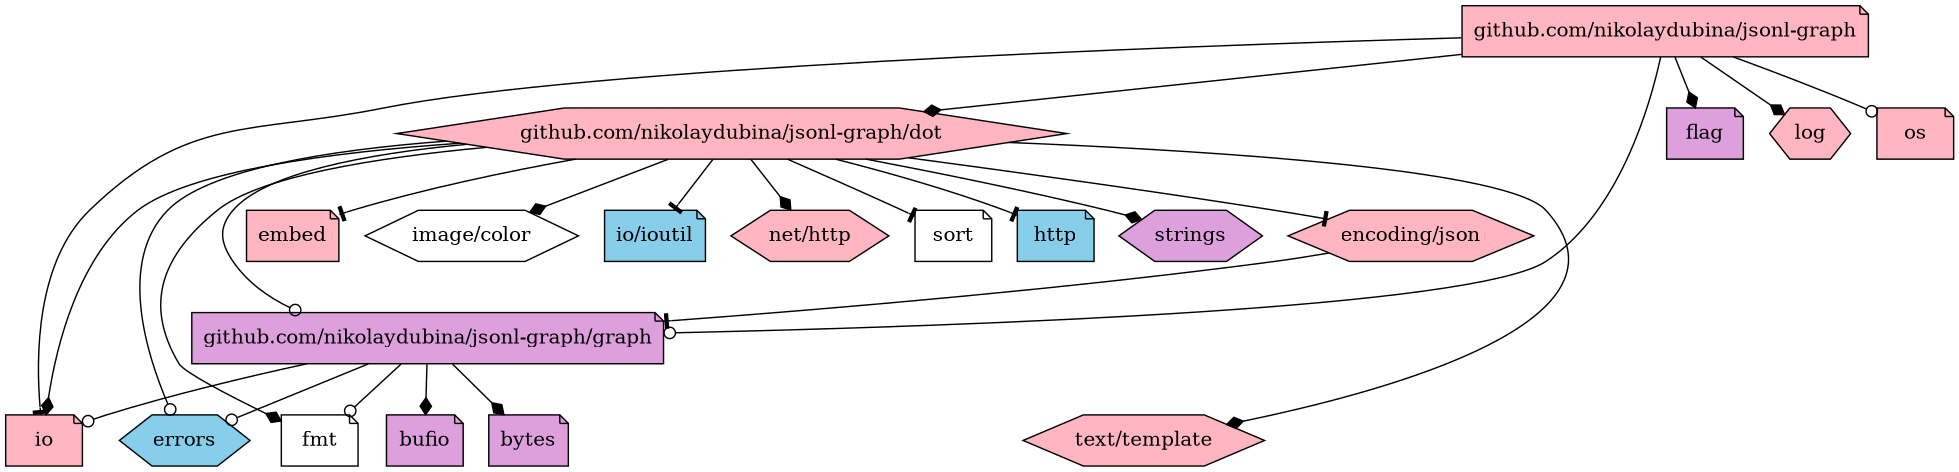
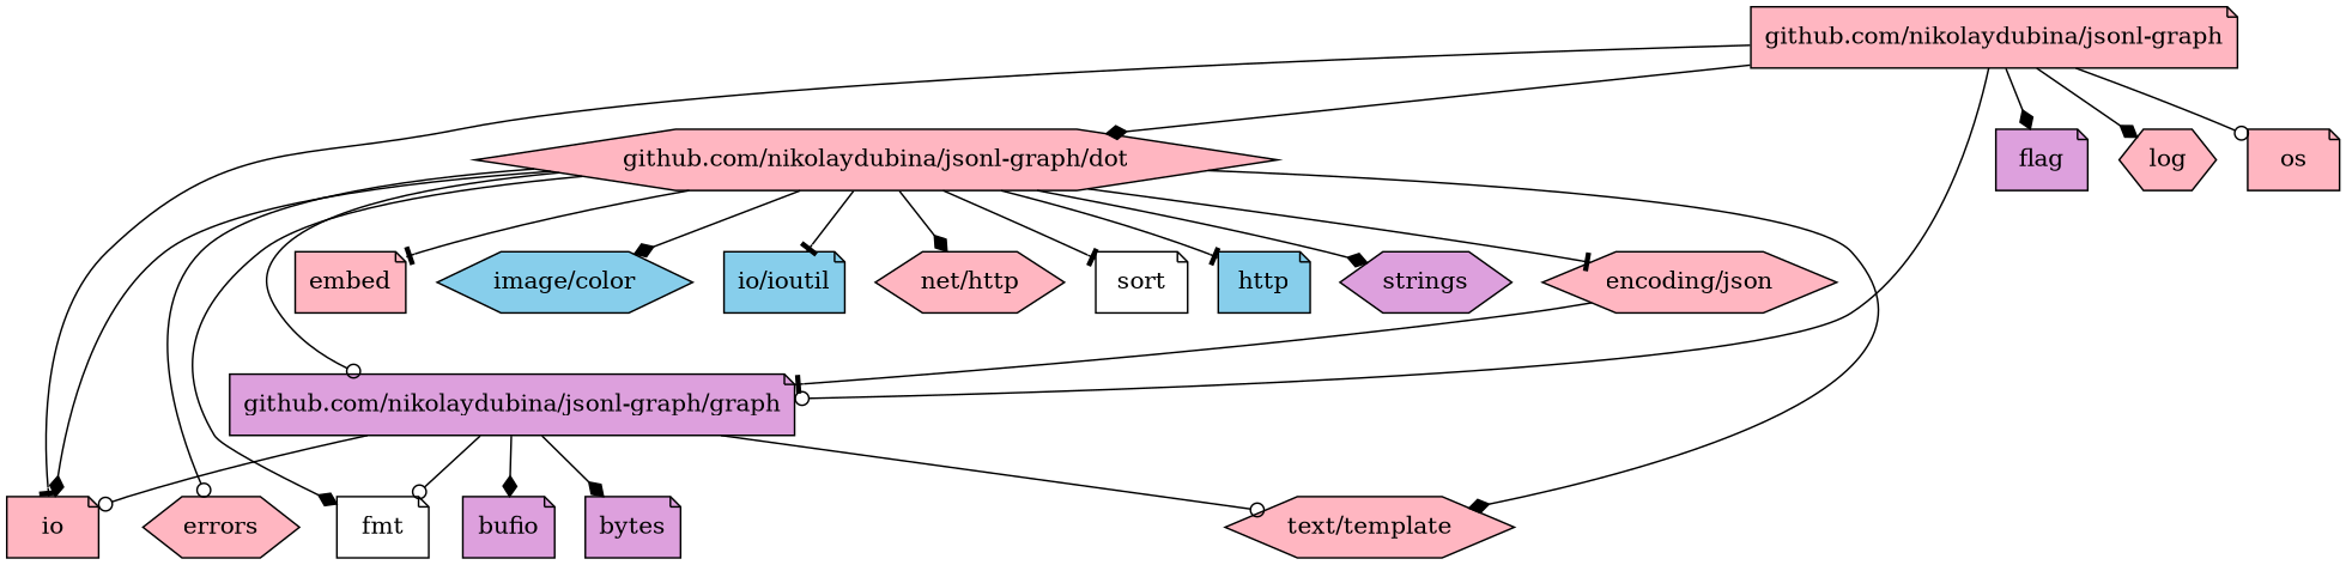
  digraph {
    rankdir=TB
    node [fillcolor=lightpink shape=note style=filled]
    edge [arrowhead=diamond]
    "github.com/nikolaydubina/jsonl-graph/graph" [fillcolor=plum]
    bufio [fillcolor=plum]
    bytes [fillcolor=plum]
-   errors [fillcolor=skyblue shape=hexagon]
+   errors [shape=hexagon]
    fmt [fillcolor=white]
    io
    "encoding/json" [shape=hexagon]
    "github.com/nikolaydubina/jsonl-graph/dot" [shape=hexagon]
    embed
-   "image/color" [fillcolor=white shape=hexagon]
+   "image/color" [fillcolor=skyblue shape=hexagon]
    "io/ioutil" [fillcolor=skyblue]
    "net/http" [shape=hexagon]
    sort [fillcolor=white]
    n14 [fillcolor=skyblue label=http]
    strings [fillcolor=plum shape=hexagon]
    "text/template" [shape=hexagon]
    "github.com/nikolaydubina/jsonl-graph"
    flag [fillcolor=plum]
    log [shape=hexagon]
    os
    "github.com/nikolaydubina/jsonl-graph/graph" -> bufio
    "github.com/nikolaydubina/jsonl-graph/graph" -> bytes
-   "github.com/nikolaydubina/jsonl-graph/graph" -> errors [arrowhead=odot]
+   "github.com/nikolaydubina/jsonl-graph/graph" -> "text/template" [arrowhead=odot]
    "github.com/nikolaydubina/jsonl-graph/graph" -> fmt [arrowhead=odot]
    "github.com/nikolaydubina/jsonl-graph/graph" -> io [arrowhead=odot]
    "encoding/json" -> "github.com/nikolaydubina/jsonl-graph/graph" [arrowhead=tee]
    "github.com/nikolaydubina/jsonl-graph/dot" -> "github.com/nikolaydubina/jsonl-graph/graph" [arrowhead=odot]
    "github.com/nikolaydubina/jsonl-graph/dot" -> errors [arrowhead=odot]
    "github.com/nikolaydubina/jsonl-graph/dot" -> fmt
    "github.com/nikolaydubina/jsonl-graph/dot" -> io
    "github.com/nikolaydubina/jsonl-graph/dot" -> "encoding/json" [arrowhead=tee]
    "github.com/nikolaydubina/jsonl-graph/dot" -> embed [arrowhead=tee]
    "github.com/nikolaydubina/jsonl-graph/dot" -> "image/color"
    "github.com/nikolaydubina/jsonl-graph/dot" -> "io/ioutil" [arrowhead=tee]
    "github.com/nikolaydubina/jsonl-graph/dot" -> "net/http"
    "github.com/nikolaydubina/jsonl-graph/dot" -> sort [arrowhead=tee]
    "github.com/nikolaydubina/jsonl-graph/dot" -> n14 [arrowhead=tee]
    "github.com/nikolaydubina/jsonl-graph/dot" -> strings
    "github.com/nikolaydubina/jsonl-graph/dot" -> "text/template"
    "github.com/nikolaydubina/jsonl-graph" -> "github.com/nikolaydubina/jsonl-graph/graph" [arrowhead=odot]
    "github.com/nikolaydubina/jsonl-graph" -> io [arrowhead=tee]
    "github.com/nikolaydubina/jsonl-graph" -> "github.com/nikolaydubina/jsonl-graph/dot"
    "github.com/nikolaydubina/jsonl-graph" -> flag
    "github.com/nikolaydubina/jsonl-graph" -> log
    "github.com/nikolaydubina/jsonl-graph" -> os [arrowhead=odot]
  }
